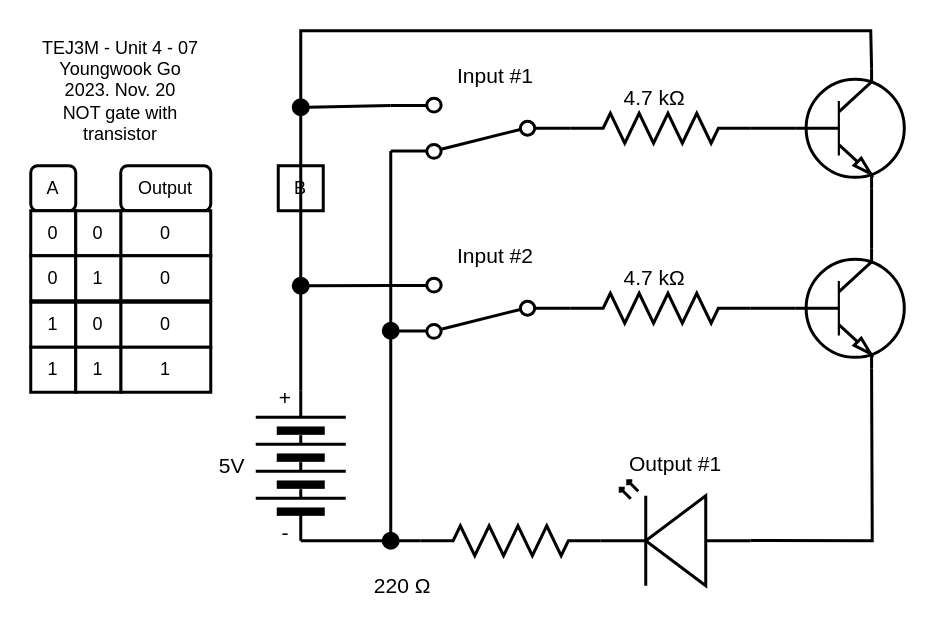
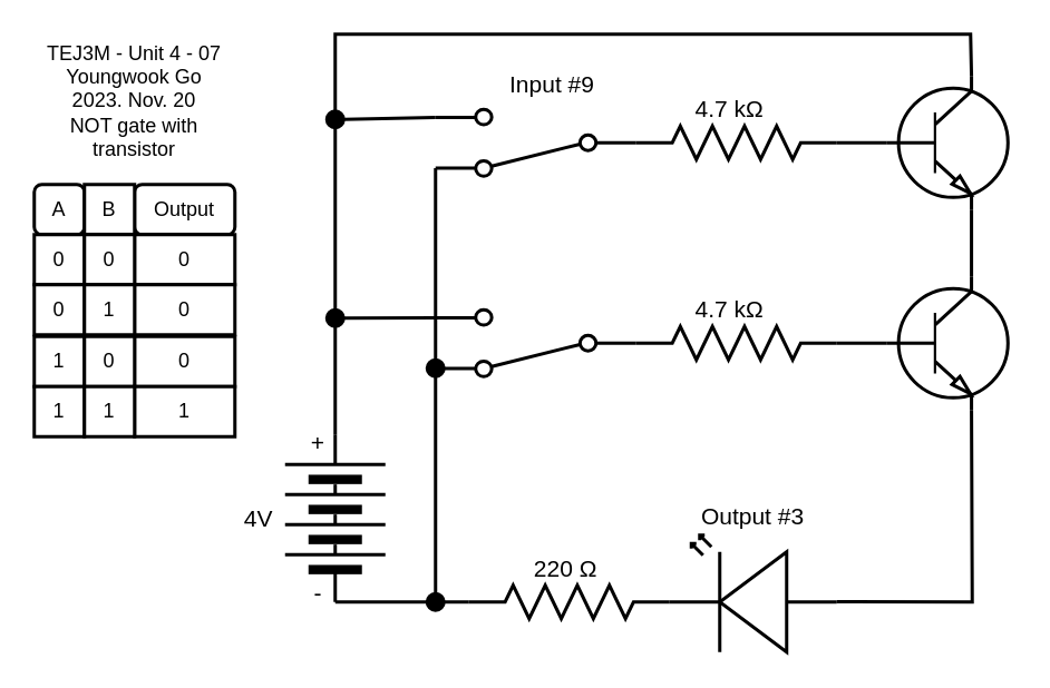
  <mxCell id="0" />
  <mxCell id="1" parent="0" />
  <mxCell id="2" value="&lt;div style=&quot;font-size: 12px;&quot;&gt;TEJ3M - Unit 4 - 07&lt;/div&gt;&lt;div style=&quot;font-size: 12px;&quot;&gt;Youngwook Go&lt;/div&gt;&lt;div style=&quot;font-size: 12px;&quot;&gt;2023. Nov. 20&lt;/div&gt;&lt;div style=&quot;&quot;&gt;NOT gate with transistor&lt;/div&gt;" style="text;html=1;strokeColor=none;fillColor=none;align=center;verticalAlign=middle;whiteSpace=wrap;rounded=0;strokeWidth=2;fontSize=12;" parent="1" vertex="1"><mxGeometry x="20" y="20" width="120" height="80" as="geometry" /></mxCell>
  <mxCell id="3" value="A" style="whiteSpace=wrap;html=1;strokeWidth=2;glass=0;rounded=1;" parent="1" vertex="1"><mxGeometry x="20" y="110" width="30" height="30" as="geometry" /></mxCell>
  <mxCell id="4" value="Output" style="whiteSpace=wrap;html=1;strokeWidth=2;glass=0;rounded=1;" parent="1" vertex="1"><mxGeometry x="80" y="110" width="60" height="30" as="geometry" /></mxCell>
  <mxCell id="5" value="0" style="rounded=0;whiteSpace=wrap;html=1;strokeWidth=2;glass=0;" parent="1" vertex="1"><mxGeometry x="20" y="140" width="30" height="30" as="geometry" /></mxCell>
  <mxCell id="6" value="0" style="rounded=0;whiteSpace=wrap;html=1;strokeWidth=2;glass=0;" parent="1" vertex="1"><mxGeometry x="20" y="170" width="30" height="30" as="geometry" /></mxCell>
  <mxCell id="7" value="0" style="rounded=0;whiteSpace=wrap;html=1;strokeWidth=2;glass=0;" parent="1" vertex="1"><mxGeometry x="80" y="140" width="60" height="30" as="geometry" /></mxCell>
  <mxCell id="8" value="0" style="rounded=0;whiteSpace=wrap;html=1;strokeWidth=2;glass=0;" parent="1" vertex="1"><mxGeometry x="80" y="170" width="60" height="30" as="geometry" /></mxCell>
- <mxCell id="9" value="B" style="rounded=0;whiteSpace=wrap;html=1;strokeWidth=2;glass=0;" parent="1" vertex="1"><mxGeometry x="185" y="110" width="30" height="30" as="geometry" /></mxCell>
+ <mxCell id="9" value="B" style="rounded=0;whiteSpace=wrap;html=1;strokeWidth=2;glass=0;" parent="1" vertex="1"><mxGeometry x="50" y="110" width="30" height="30" as="geometry" /></mxCell>
  <mxCell id="10" value="0" style="rounded=0;whiteSpace=wrap;html=1;strokeWidth=2;glass=0;" parent="1" vertex="1"><mxGeometry x="50" y="140" width="30" height="30" as="geometry" /></mxCell>
  <mxCell id="11" value="1" style="rounded=0;whiteSpace=wrap;html=1;strokeWidth=2;glass=0;" parent="1" vertex="1"><mxGeometry x="50" y="170" width="30" height="30" as="geometry" /></mxCell>
  <mxCell id="12" value="1" style="rounded=0;whiteSpace=wrap;html=1;strokeWidth=2;glass=0;" parent="1" vertex="1"><mxGeometry x="20" y="201" width="30" height="30" as="geometry" /></mxCell>
  <mxCell id="13" value="0" style="rounded=0;whiteSpace=wrap;html=1;strokeWidth=2;glass=0;" parent="1" vertex="1"><mxGeometry x="80" y="201" width="60" height="30" as="geometry" /></mxCell>
  <mxCell id="14" value="0" style="rounded=0;whiteSpace=wrap;html=1;strokeWidth=2;glass=0;" parent="1" vertex="1"><mxGeometry x="50" y="201" width="30" height="30" as="geometry" /></mxCell>
  <mxCell id="15" value="1" style="rounded=0;whiteSpace=wrap;html=1;strokeWidth=2;glass=0;" parent="1" vertex="1"><mxGeometry x="20" y="231" width="30" height="30" as="geometry" /></mxCell>
  <mxCell id="16" value="1" style="rounded=0;whiteSpace=wrap;html=1;strokeWidth=2;glass=0;" parent="1" vertex="1"><mxGeometry x="80" y="231" width="60" height="30" as="geometry" /></mxCell>
  <mxCell id="17" value="1" style="rounded=0;whiteSpace=wrap;html=1;strokeWidth=2;glass=0;" parent="1" vertex="1"><mxGeometry x="50" y="231" width="30" height="30" as="geometry" /></mxCell>
  <mxCell id="18" style="edgeStyle=none;rounded=0;html=1;exitX=1;exitY=0.5;exitDx=0;exitDy=0;entryX=0.7;entryY=0;entryDx=0;entryDy=0;entryPerimeter=0;strokeWidth=2;endArrow=none;endFill=0;" parent="1" source="19" target="21" edge="1"><mxGeometry relative="1" as="geometry"><Array as="points"><mxPoint x="200" y="20" /><mxPoint x="580" y="20" /></Array></mxGeometry></mxCell>
  <mxCell id="19" value="" style="pointerEvents=1;verticalLabelPosition=bottom;shadow=0;dashed=0;align=center;html=1;verticalAlign=top;shape=mxgraph.electrical.miscellaneous.batteryStack;rotation=-90;strokeWidth=2;" parent="1" vertex="1"><mxGeometry x="150" y="280" width="100" height="60" as="geometry" /></mxCell>
  <mxCell id="20" style="edgeStyle=none;rounded=0;html=1;exitX=0.7;exitY=1;exitDx=0;exitDy=0;exitPerimeter=0;entryX=0.7;entryY=0;entryDx=0;entryDy=0;entryPerimeter=0;strokeWidth=2;endArrow=none;endFill=0;" parent="1" source="21" target="30" edge="1"><mxGeometry relative="1" as="geometry" /></mxCell>
  <mxCell id="21" value="" style="verticalLabelPosition=bottom;shadow=0;dashed=0;align=center;html=1;verticalAlign=top;shape=mxgraph.electrical.transistors.npn_transistor_1;strokeWidth=2;" parent="1" vertex="1"><mxGeometry x="526" y="45" width="80" height="80" as="geometry" /></mxCell>
  <mxCell id="22" style="edgeStyle=none;rounded=0;html=1;exitX=1;exitY=0.5;exitDx=0;exitDy=0;exitPerimeter=0;entryX=0;entryY=0.5;entryDx=0;entryDy=0;entryPerimeter=0;strokeWidth=2;endArrow=none;endFill=0;" parent="1" source="23" target="30" edge="1"><mxGeometry relative="1" as="geometry" /></mxCell>
  <mxCell id="23" value="" style="pointerEvents=1;verticalLabelPosition=bottom;shadow=0;dashed=0;align=center;html=1;verticalAlign=top;shape=mxgraph.electrical.resistors.resistor_2;strokeWidth=2;" parent="1" vertex="1"><mxGeometry x="380" y="195" width="120" height="20" as="geometry" /></mxCell>
  <mxCell id="24" style="edgeStyle=none;html=1;exitX=1;exitY=0.88;exitDx=0;exitDy=0;entryX=1;entryY=0.5;entryDx=0;entryDy=0;strokeWidth=2;endArrow=none;endFill=0;strokeColor=default;rounded=0;" edge="1" parent="1" source="26" target="31"><mxGeometry relative="1" as="geometry" /></mxCell>
  <mxCell id="25" style="edgeStyle=none;rounded=0;html=1;exitX=1;exitY=0.12;exitDx=0;exitDy=0;entryX=1;entryY=0.12;entryDx=0;entryDy=0;strokeColor=default;strokeWidth=2;endArrow=none;endFill=0;" edge="1" parent="1" source="26" target="46"><mxGeometry relative="1" as="geometry" /></mxCell>
  <mxCell id="26" value="" style="shape=mxgraph.electrical.electro-mechanical.twoWaySwitch;elSwitchState=2;strokeWidth=2;rotation=-180;" parent="1" vertex="1"><mxGeometry x="260" y="65" width="120" height="40" as="geometry" /></mxCell>
  <mxCell id="27" style="edgeStyle=none;html=1;exitX=1;exitY=0.5;exitDx=0;exitDy=0;exitPerimeter=0;entryX=0;entryY=0.5;entryDx=0;entryDy=0;entryPerimeter=0;rounded=0;strokeWidth=2;endArrow=none;endFill=0;" parent="1" source="28" target="21" edge="1"><mxGeometry relative="1" as="geometry" /></mxCell>
  <mxCell id="28" value="" style="pointerEvents=1;verticalLabelPosition=bottom;shadow=0;dashed=0;align=center;html=1;verticalAlign=top;shape=mxgraph.electrical.resistors.resistor_2;strokeWidth=2;" parent="1" vertex="1"><mxGeometry x="380" y="75" width="120" height="20" as="geometry" /></mxCell>
  <mxCell id="29" style="edgeStyle=none;rounded=0;html=1;exitX=0.7;exitY=1;exitDx=0;exitDy=0;exitPerimeter=0;entryX=0;entryY=0.57;entryDx=0;entryDy=0;entryPerimeter=0;strokeWidth=2;endArrow=none;endFill=0;" parent="1" source="30" target="33" edge="1"><mxGeometry relative="1" as="geometry"><Array as="points"><mxPoint x="581" y="360" /></Array></mxGeometry></mxCell>
  <mxCell id="30" value="" style="verticalLabelPosition=bottom;shadow=0;dashed=0;align=center;html=1;verticalAlign=top;shape=mxgraph.electrical.transistors.npn_transistor_1;strokeWidth=2;" parent="1" vertex="1"><mxGeometry x="526" y="165" width="80" height="80" as="geometry" /></mxCell>
  <mxCell id="31" value="&lt;span style=&quot;color: rgba(0, 0, 0, 0); font-family: monospace; font-size: 0px; text-align: start;&quot;&gt;%3CmxGraphModel%3E%3Croot%3E%3CmxCell%20id%3D%220%22%2F%3E%3CmxCell%20id%3D%221%22%20parent%3D%220%22%2F%3E%3CmxCell%20id%3D%222%22%20value%3D%22%22%20style%3D%22pointerEvents%3D1%3BverticalLabelPosition%3Dbottom%3Bshadow%3D0%3Bdashed%3D0%3Balign%3Dcenter%3Bhtml%3D1%3BverticalAlign%3Dtop%3Bshape%3Dmxgraph.electrical.resistors.resistor_2%3BstrokeWidth%3D2%3B%22%20vertex%3D%221%22%20parent%3D%221%22%3E%3CmxGeometry%20x%3D%22440%22%20y%3D%22535%22%20width%3D%22120%22%20height%3D%2220%22%20as%3D%22geometry%22%2F%3E%3C%2FmxCell%3E%3C%2Froot%3E%3C%2FmxGraphModel%3E&lt;/span&gt;&lt;span style=&quot;color: rgba(0, 0, 0, 0); font-family: monospace; font-size: 0px; text-align: start;&quot;&gt;%3CmxGraphModel%3E%3Croot%3E%3CmxCell%20id%3D%220%22%2F%3E%3CmxCell%20id%3D%221%22%20parent%3D%220%22%2F%3E%3CmxCell%20id%3D%222%22%20value%3D%22%22%20style%3D%22pointerEvents%3D1%3BverticalLabelPosition%3Dbottom%3Bshadow%3D0%3Bdashed%3D0%3Balign%3Dcenter%3Bhtml%3D1%3BverticalAlign%3Dtop%3Bshape%3Dmxgraph.electrical.resistors.resistor_2%3BstrokeWidth%3D2%3B%22%20vertex%3D%221%22%20parent%3D%221%22%3E%3CmxGeometry%20x%3D%22440%22%20y%3D%22535%22%20width%3D%22120%22%20height%3D%2220%22%20as%3D%22geometry%22%2F%3E%3C%2FmxCell%3E%3C%2Froot%3E%3C%2FmxGraphModel%3E&lt;/span&gt;" style="ellipse;whiteSpace=wrap;html=1;aspect=fixed;strokeWidth=2;fillColor=#000000;" parent="1" vertex="1"><mxGeometry x="195" y="66" width="10" height="10" as="geometry" /></mxCell>
  <mxCell id="32" value="" style="ellipse;whiteSpace=wrap;html=1;aspect=fixed;strokeWidth=2;fillColor=#000000;" parent="1" vertex="1"><mxGeometry x="195" y="185" width="10" height="10" as="geometry" /></mxCell>
  <mxCell id="33" value="" style="verticalLabelPosition=bottom;shadow=0;dashed=0;align=center;html=1;verticalAlign=top;shape=mxgraph.electrical.opto_electronics.led_2;pointerEvents=1;flipH=1;strokeWidth=2;" parent="1" vertex="1"><mxGeometry x="400" y="320" width="100" height="70" as="geometry" /></mxCell>
  <mxCell id="34" style="edgeStyle=none;rounded=0;html=1;exitX=0;exitY=0.5;exitDx=0;exitDy=0;entryX=0;entryY=0.5;entryDx=0;entryDy=0;strokeWidth=2;endArrow=none;endFill=0;startArrow=none;" parent="1" source="48" target="19" edge="1"><mxGeometry relative="1" as="geometry"><mxPoint x="235" y="360" as="sourcePoint" /></mxGeometry></mxCell>
  <mxCell id="35" value="" style="pointerEvents=1;verticalLabelPosition=bottom;shadow=0;dashed=0;align=center;html=1;verticalAlign=top;shape=mxgraph.electrical.resistors.resistor_2;strokeWidth=2;" parent="1" vertex="1"><mxGeometry x="280" y="350" width="120" height="20" as="geometry" /></mxCell>
- <mxCell id="36" value="Input #1" style="text;html=1;strokeColor=none;fillColor=none;align=center;verticalAlign=middle;whiteSpace=wrap;rounded=0;strokeWidth=2;fontSize=14;" parent="1" vertex="1"><mxGeometry x="280" y="40" width="100" height="20" as="geometry" /></mxCell>
+ <mxCell id="36" value="Input #9" style="text;html=1;strokeColor=none;fillColor=none;align=center;verticalAlign=middle;whiteSpace=wrap;rounded=0;strokeWidth=2;fontSize=14;" parent="1" vertex="1"><mxGeometry x="280" y="40" width="100" height="20" as="geometry" /></mxCell>
  <mxCell id="37" value="4.7 kΩ&amp;nbsp;&amp;nbsp;" style="text;html=1;strokeColor=none;fillColor=none;align=center;verticalAlign=middle;whiteSpace=wrap;rounded=0;strokeWidth=2;fontSize=14;" parent="1" vertex="1"><mxGeometry x="380" y="55" width="120" height="20" as="geometry" /></mxCell>
  <mxCell id="38" value="4.7 kΩ&amp;nbsp;&amp;nbsp;" style="text;html=1;strokeColor=none;fillColor=none;align=center;verticalAlign=middle;whiteSpace=wrap;rounded=0;strokeWidth=2;fontSize=14;" parent="1" vertex="1"><mxGeometry x="380" y="175" width="120" height="20" as="geometry" /></mxCell>
- <mxCell id="39" value="Output #1" style="text;html=1;strokeColor=none;fillColor=none;align=center;verticalAlign=bottom;whiteSpace=wrap;rounded=0;strokeWidth=2;fontSize=14;" parent="1" vertex="1"><mxGeometry x="400" y="300" width="100" height="20" as="geometry" /></mxCell>
- <mxCell id="40" value="&lt;span style=&quot;font-size: 14px;&quot;&gt;220&amp;nbsp;Ω&lt;/span&gt;&amp;nbsp;" style="text;html=1;strokeColor=none;fillColor=none;align=center;verticalAlign=middle;whiteSpace=wrap;rounded=0;strokeWidth=2;fontSize=14;" parent="1" vertex="1"><mxGeometry x="210" y="380" width="120" height="20" as="geometry" /></mxCell>
+ <mxCell id="39" value="Output #3" style="text;html=1;strokeColor=none;fillColor=none;align=center;verticalAlign=bottom;whiteSpace=wrap;rounded=0;strokeWidth=2;fontSize=14;" parent="1" vertex="1"><mxGeometry x="400" y="300" width="100" height="20" as="geometry" /></mxCell>
+ <mxCell id="40" value="&lt;span style=&quot;font-size: 14px;&quot;&gt;220&amp;nbsp;Ω&lt;/span&gt;&amp;nbsp;" style="text;html=1;strokeColor=none;fillColor=none;align=center;verticalAlign=middle;whiteSpace=wrap;rounded=0;strokeWidth=2;fontSize=14;" parent="1" vertex="1"><mxGeometry x="280" y="330" width="120" height="20" as="geometry" /></mxCell>
  <mxCell id="41" value="+" style="text;html=1;strokeColor=none;fillColor=none;align=center;verticalAlign=middle;whiteSpace=wrap;rounded=0;strokeWidth=2;fontSize=14;" parent="1" vertex="1"><mxGeometry x="180" y="255" width="20" height="20" as="geometry" /></mxCell>
  <mxCell id="42" value="-" style="text;html=1;strokeColor=none;fillColor=none;align=center;verticalAlign=middle;whiteSpace=wrap;rounded=0;strokeWidth=2;fontSize=14;" parent="1" vertex="1"><mxGeometry x="180" y="345" width="20" height="20" as="geometry" /></mxCell>
- <mxCell id="43" value="5V" style="text;html=1;strokeColor=none;fillColor=none;align=right;verticalAlign=middle;whiteSpace=wrap;rounded=0;strokeWidth=2;fontSize=14;" parent="1" vertex="1"><mxGeometry x="145" y="260" width="20" height="100" as="geometry" /></mxCell>
+ <mxCell id="43" value="4V" style="text;html=1;strokeColor=none;fillColor=none;align=right;verticalAlign=middle;whiteSpace=wrap;rounded=0;strokeWidth=2;fontSize=14;" parent="1" vertex="1"><mxGeometry x="145" y="260" width="20" height="100" as="geometry" /></mxCell>
  <mxCell id="44" style="edgeStyle=none;rounded=0;html=1;exitX=1;exitY=0.88;exitDx=0;exitDy=0;entryX=1;entryY=0.5;entryDx=0;entryDy=0;strokeColor=default;strokeWidth=2;endArrow=none;endFill=0;" edge="1" parent="1" source="46" target="32"><mxGeometry relative="1" as="geometry" /></mxCell>
  <mxCell id="45" style="edgeStyle=none;rounded=0;html=1;exitX=0.5;exitY=1;exitDx=0;exitDy=0;entryX=0.5;entryY=0;entryDx=0;entryDy=0;strokeColor=default;strokeWidth=2;endArrow=none;endFill=0;startArrow=none;" edge="1" parent="1" source="50" target="48"><mxGeometry relative="1" as="geometry" /></mxCell>
  <mxCell id="46" value="" style="shape=mxgraph.electrical.electro-mechanical.twoWaySwitch;elSwitchState=2;strokeWidth=2;rotation=-180;" vertex="1" parent="1"><mxGeometry x="260" y="185" width="120" height="40" as="geometry" /></mxCell>
  <mxCell id="47" value="" style="edgeStyle=none;rounded=0;html=1;exitX=0;exitY=0.5;exitDx=0;exitDy=0;exitPerimeter=0;entryX=0;entryY=0.5;entryDx=0;entryDy=0;strokeWidth=2;endArrow=none;endFill=0;" edge="1" parent="1" source="35" target="48"><mxGeometry relative="1" as="geometry"><mxPoint x="280" y="360" as="sourcePoint" /><mxPoint x="220" y="360" as="targetPoint" /></mxGeometry></mxCell>
  <mxCell id="48" value="&lt;span style=&quot;color: rgba(0, 0, 0, 0); font-family: monospace; font-size: 0px; text-align: start;&quot;&gt;%3CmxGraphModel%3E%3Croot%3E%3CmxCell%20id%3D%220%22%2F%3E%3CmxCell%20id%3D%221%22%20parent%3D%220%22%2F%3E%3CmxCell%20id%3D%222%22%20value%3D%22%22%20style%3D%22pointerEvents%3D1%3BverticalLabelPosition%3Dbottom%3Bshadow%3D0%3Bdashed%3D0%3Balign%3Dcenter%3Bhtml%3D1%3BverticalAlign%3Dtop%3Bshape%3Dmxgraph.electrical.resistors.resistor_2%3BstrokeWidth%3D2%3B%22%20vertex%3D%221%22%20parent%3D%221%22%3E%3CmxGeometry%20x%3D%22440%22%20y%3D%22535%22%20width%3D%22120%22%20height%3D%2220%22%20as%3D%22geometry%22%2F%3E%3C%2FmxCell%3E%3C%2Froot%3E%3C%2FmxGraphModel%3E&lt;/span&gt;&lt;span style=&quot;color: rgba(0, 0, 0, 0); font-family: monospace; font-size: 0px; text-align: start;&quot;&gt;%3CmxGraphModel%3E%3Croot%3E%3CmxCell%20id%3D%220%22%2F%3E%3CmxCell%20id%3D%221%22%20parent%3D%220%22%2F%3E%3CmxCell%20id%3D%222%22%20value%3D%22%22%20style%3D%22pointerEvents%3D1%3BverticalLabelPosition%3Dbottom%3Bshadow%3D0%3Bdashed%3D0%3Balign%3Dcenter%3Bhtml%3D1%3BverticalAlign%3Dtop%3Bshape%3Dmxgraph.electrical.resistors.resistor_2%3BstrokeWidth%3D2%3B%22%20vertex%3D%221%22%20parent%3D%221%22%3E%3CmxGeometry%20x%3D%22440%22%20y%3D%22535%22%20width%3D%22120%22%20height%3D%2220%22%20as%3D%22geometry%22%2F%3E%3C%2FmxCell%3E%3C%2Froot%3E%3C%2FmxGraphModel%3E&lt;/span&gt;" style="ellipse;whiteSpace=wrap;html=1;aspect=fixed;strokeWidth=2;fillColor=#000000;" parent="1" vertex="1"><mxGeometry x="255" y="355" width="10" height="10" as="geometry" /></mxCell>
  <mxCell id="49" value="" style="edgeStyle=none;rounded=0;html=1;exitX=1;exitY=0.12;exitDx=0;exitDy=0;entryX=0.5;entryY=0;entryDx=0;entryDy=0;strokeColor=default;strokeWidth=2;endArrow=none;endFill=0;" edge="1" parent="1" source="46" target="50"><mxGeometry relative="1" as="geometry"><mxPoint x="260" y="220.2" as="sourcePoint" /><mxPoint x="260" y="355" as="targetPoint" /></mxGeometry></mxCell>
  <mxCell id="50" value="&lt;span style=&quot;color: rgba(0, 0, 0, 0); font-family: monospace; font-size: 0px; text-align: start;&quot;&gt;%3CmxGraphModel%3E%3Croot%3E%3CmxCell%20id%3D%220%22%2F%3E%3CmxCell%20id%3D%221%22%20parent%3D%220%22%2F%3E%3CmxCell%20id%3D%222%22%20value%3D%22%22%20style%3D%22pointerEvents%3D1%3BverticalLabelPosition%3Dbottom%3Bshadow%3D0%3Bdashed%3D0%3Balign%3Dcenter%3Bhtml%3D1%3BverticalAlign%3Dtop%3Bshape%3Dmxgraph.electrical.resistors.resistor_2%3BstrokeWidth%3D2%3B%22%20vertex%3D%221%22%20parent%3D%221%22%3E%3CmxGeometry%20x%3D%22440%22%20y%3D%22535%22%20width%3D%22120%22%20height%3D%2220%22%20as%3D%22geometry%22%2F%3E%3C%2FmxCell%3E%3C%2Froot%3E%3C%2FmxGraphModel%3E&lt;/span&gt;&lt;span style=&quot;color: rgba(0, 0, 0, 0); font-family: monospace; font-size: 0px; text-align: start;&quot;&gt;%3CmxGraphModel%3E%3Croot%3E%3CmxCell%20id%3D%220%22%2F%3E%3CmxCell%20id%3D%221%22%20parent%3D%220%22%2F%3E%3CmxCell%20id%3D%222%22%20value%3D%22%22%20style%3D%22pointerEvents%3D1%3BverticalLabelPosition%3Dbottom%3Bshadow%3D0%3Bdashed%3D0%3Balign%3Dcenter%3Bhtml%3D1%3BverticalAlign%3Dtop%3Bshape%3Dmxgraph.electrical.resistors.resistor_2%3BstrokeWidth%3D2%3B%22%20vertex%3D%221%22%20parent%3D%221%22%3E%3CmxGeometry%20x%3D%22440%22%20y%3D%22535%22%20width%3D%22120%22%20height%3D%2220%22%20as%3D%22geometry%22%2F%3E%3C%2FmxCell%3E%3C%2Froot%3E%3C%2FmxGraphModel%3E&lt;/span&gt;" style="ellipse;whiteSpace=wrap;html=1;aspect=fixed;strokeWidth=2;fillColor=#000000;" vertex="1" parent="1"><mxGeometry x="255" y="215" width="10" height="10" as="geometry" /></mxCell>
- <mxCell id="51" value="Input #2" style="text;html=1;strokeColor=none;fillColor=none;align=center;verticalAlign=middle;whiteSpace=wrap;rounded=0;strokeWidth=2;fontSize=14;" vertex="1" parent="1"><mxGeometry x="280" y="160" width="100" height="20" as="geometry" /></mxCell>
